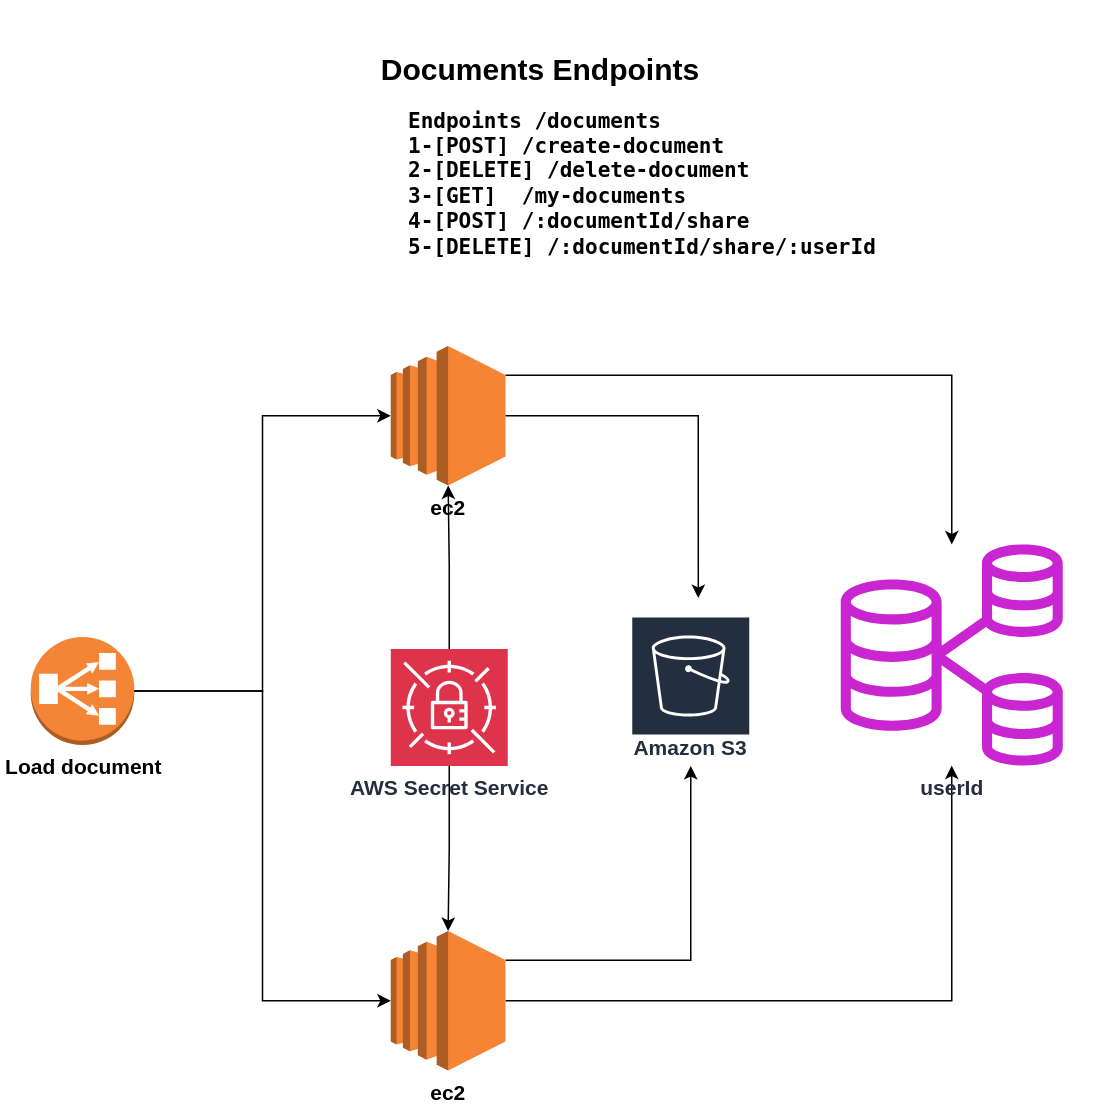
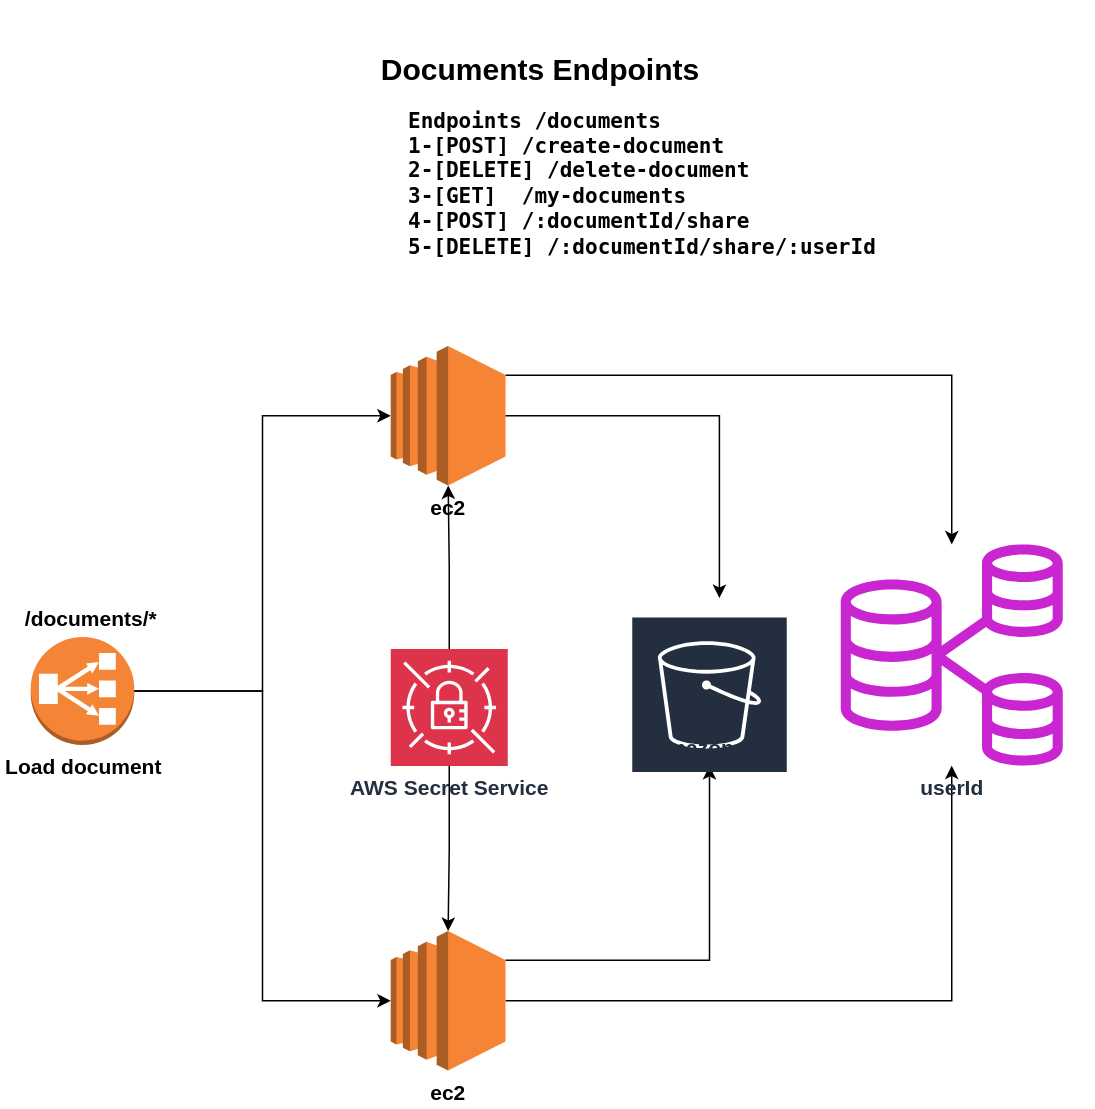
  <mxCell id="0" />
  <mxCell id="1" parent="0" />
  <mxCell id="2" style="edgeStyle=orthogonalEdgeStyle;rounded=0;orthogonalLoop=1;jettySize=auto;html=1;exitX=1;exitY=0.21;exitDx=0;exitDy=0;exitPerimeter=0;fontStyle=1;fontSize=14;" edge="1" parent="1" source="3" target="10"><mxGeometry relative="1" as="geometry" /></mxCell>
  <mxCell id="3" value="ec2" style="outlineConnect=0;dashed=0;verticalLabelPosition=bottom;verticalAlign=top;align=center;html=1;shape=mxgraph.aws3.ec2;fillColor=#F58534;gradientColor=none;fontStyle=1;fontSize=14;" parent="1" vertex="1"><mxGeometry x="260" y="230" width="76.5" height="93" as="geometry" /></mxCell>
  <mxCell id="4" value="Load document&lt;div&gt;&lt;br&gt;&lt;/div&gt;" style="outlineConnect=0;dashed=0;verticalLabelPosition=bottom;verticalAlign=top;align=center;html=1;shape=mxgraph.aws3.classic_load_balancer;fillColor=#F58536;gradientColor=none;fontStyle=1;fontSize=14;" parent="1" vertex="1"><mxGeometry x="20" y="424" width="69" height="72" as="geometry" /></mxCell>
  <mxCell id="5" style="edgeStyle=orthogonalEdgeStyle;rounded=0;orthogonalLoop=1;jettySize=auto;html=1;fontStyle=1;fontSize=14;" parent="1" source="7" target="10" edge="1"><mxGeometry relative="1" as="geometry" /></mxCell>
  <mxCell id="6" style="edgeStyle=orthogonalEdgeStyle;rounded=0;orthogonalLoop=1;jettySize=auto;html=1;exitX=1;exitY=0.21;exitDx=0;exitDy=0;exitPerimeter=0;fontStyle=1;fontSize=14;" edge="1" parent="1" source="7" target="15"><mxGeometry relative="1" as="geometry" /></mxCell>
  <mxCell id="7" value="ec2" style="outlineConnect=0;dashed=0;verticalLabelPosition=bottom;verticalAlign=top;align=center;html=1;shape=mxgraph.aws3.ec2;fillColor=#F58534;gradientColor=none;fontStyle=1;fontSize=14;" parent="1" vertex="1"><mxGeometry x="260" y="620" width="76.5" height="93" as="geometry" /></mxCell>
  <mxCell id="8" style="edgeStyle=orthogonalEdgeStyle;rounded=0;orthogonalLoop=1;jettySize=auto;html=1;entryX=0;entryY=0.5;entryDx=0;entryDy=0;entryPerimeter=0;fontStyle=1;fontSize=14;" parent="1" source="4" target="3" edge="1"><mxGeometry relative="1" as="geometry" /></mxCell>
  <mxCell id="9" style="edgeStyle=orthogonalEdgeStyle;rounded=0;orthogonalLoop=1;jettySize=auto;html=1;entryX=0;entryY=0.5;entryDx=0;entryDy=0;entryPerimeter=0;fontStyle=1;fontSize=14;" parent="1" source="4" target="7" edge="1"><mxGeometry relative="1" as="geometry" /></mxCell>
  <mxCell id="10" value="userId" style="sketch=0;outlineConnect=0;fontColor=#232F3E;gradientColor=none;fillColor=#C925D1;strokeColor=none;dashed=0;verticalLabelPosition=bottom;verticalAlign=top;align=center;html=1;fontSize=14;fontStyle=1;aspect=fixed;pointerEvents=1;shape=mxgraph.aws4.rds_multi_az_db_cluster;" parent="1" vertex="1"><mxGeometry x="560" y="362" width="148" height="148" as="geometry" /></mxCell>
  <mxCell id="11" style="edgeStyle=orthogonalEdgeStyle;rounded=0;orthogonalLoop=1;jettySize=auto;html=1;fontStyle=1;fontSize=14;" edge="1" parent="1" source="12" target="3"><mxGeometry relative="1" as="geometry" /></mxCell>
  <mxCell id="12" value="AWS Secret Service&lt;div&gt;&lt;br&gt;&lt;/div&gt;" style="sketch=0;points=[[0,0,0],[0.25,0,0],[0.5,0,0],[0.75,0,0],[1,0,0],[0,1,0],[0.25,1,0],[0.5,1,0],[0.75,1,0],[1,1,0],[0,0.25,0],[0,0.5,0],[0,0.75,0],[1,0.25,0],[1,0.5,0],[1,0.75,0]];outlineConnect=0;fontColor=#232F3E;fillColor=#DD344C;strokeColor=#ffffff;dashed=0;verticalLabelPosition=bottom;verticalAlign=top;align=center;html=1;fontSize=14;fontStyle=1;aspect=fixed;shape=mxgraph.aws4.resourceIcon;resIcon=mxgraph.aws4.secrets_manager;" parent="1" vertex="1"><mxGeometry x="260" y="432" width="78" height="78" as="geometry" /></mxCell>
  <mxCell id="13" value="Documents Endpoints" style="text;html=1;align=center;verticalAlign=middle;whiteSpace=wrap;rounded=0;fontSize=20;fontStyle=1" parent="1" vertex="1"><mxGeometry x="170" y="20" width="380" height="50" as="geometry" /></mxCell>
  <mxCell id="14" value="&lt;pre style=&quot;line-height: 20%;&quot;&gt;&lt;pre&gt;Endpoints /documents&lt;/pre&gt;&lt;pre&gt;1-[POST] /create-document&lt;/pre&gt;&lt;pre&gt;2-[DELETE] /delete-document&lt;/pre&gt;&lt;pre&gt;3-[GET]  /my-documents&lt;/pre&gt;&lt;pre&gt;4-[POST] /:documentId/share&lt;/pre&gt;&lt;pre&gt;5-[DELETE] /:documentId/share/:userId&lt;/pre&gt;&lt;pre&gt;&lt;br&gt;&lt;/pre&gt;&lt;/pre&gt;" style="text;html=1;align=left;verticalAlign=middle;whiteSpace=wrap;rounded=0;fontSize=14;fontStyle=1" parent="1" vertex="1"><mxGeometry x="270" y="40" width="330" height="180" as="geometry" /></mxCell>
- <mxCell id="15" value="Amazon S3" style="sketch=0;outlineConnect=0;fontColor=#232F3E;gradientColor=none;strokeColor=#ffffff;fillColor=#232F3E;dashed=0;verticalLabelPosition=middle;verticalAlign=bottom;align=center;html=1;whiteSpace=wrap;fontSize=14;fontStyle=1;spacing=3;shape=mxgraph.aws4.productIcon;prIcon=mxgraph.aws4.s3;" vertex="1" parent="1"><mxGeometry x="420" y="410" width="80" height="100" as="geometry" /></mxCell>
+ <mxCell id="15" value="Amazon S3" style="sketch=0;outlineConnect=0;fontColor=#232F3E;gradientColor=none;strokeColor=#ffffff;fillColor=#232F3E;dashed=0;verticalLabelPosition=middle;verticalAlign=bottom;align=center;html=1;whiteSpace=wrap;fontSize=14;fontStyle=1;spacing=3;shape=mxgraph.aws4.productIcon;prIcon=mxgraph.aws4.s3;" vertex="1" parent="1"><mxGeometry x="420" y="410" width="105" height="100" as="geometry" /></mxCell>
  <mxCell id="16" style="edgeStyle=orthogonalEdgeStyle;rounded=0;orthogonalLoop=1;jettySize=auto;html=1;entryX=0.5;entryY=0;entryDx=0;entryDy=0;entryPerimeter=0;fontStyle=1;fontSize=14;" edge="1" parent="1" source="12" target="7"><mxGeometry relative="1" as="geometry" /></mxCell>
  <mxCell id="17" style="edgeStyle=orthogonalEdgeStyle;rounded=0;orthogonalLoop=1;jettySize=auto;html=1;exitX=1;exitY=0.5;exitDx=0;exitDy=0;exitPerimeter=0;entryX=0.563;entryY=-0.12;entryDx=0;entryDy=0;entryPerimeter=0;fontStyle=1;fontSize=14;" edge="1" parent="1" source="3" target="15"><mxGeometry relative="1" as="geometry" /></mxCell>
+ <mxCell id="18" value="/documents/*" style="text;html=1;align=center;verticalAlign=middle;whiteSpace=wrap;rounded=0;fontSize=14;fontStyle=1" vertex="1" parent="1"><mxGeometry x="20" y="400" width="81" height="24" as="geometry" /></mxCell>
